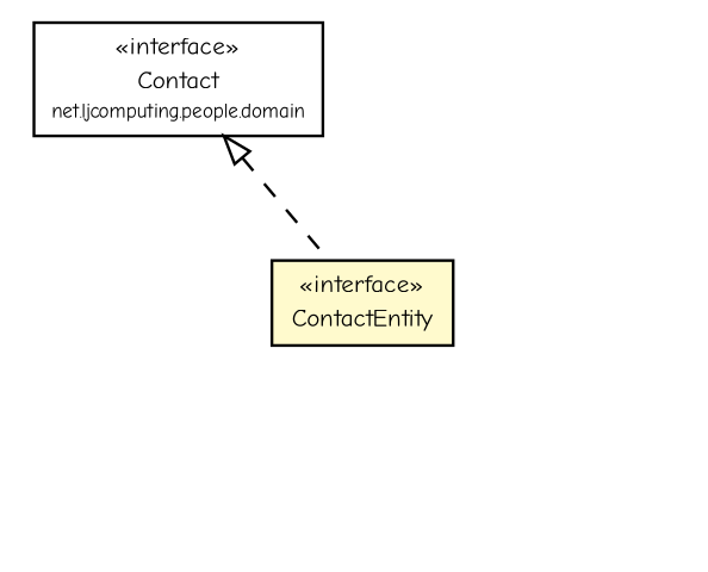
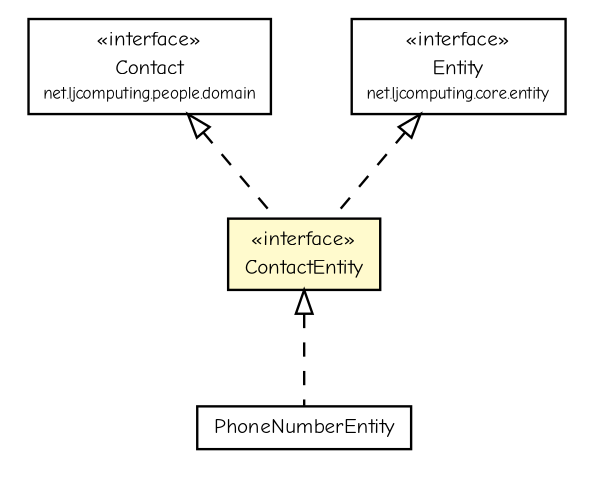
  digraph {
    fontname="Comic Neue"
    nodesep=0.25
    ranksep=0.5
    node [fontcolor=black fontname="Comic Neue" fontsize=9.0 shape=plaintext]
    edge [arrowtail=empty dir=back fontname="Comic Neue" fontsize=10 headport=p labelfontname=Helvetica labelfontsize=10 style=dashed tailport=p]
+   n1 [label=<<table title="net.ljcomputing.people.entity.PhoneNumberEntity" border="0" cellborder="1" cellspacing="0" cellpadding="2" port="p" href="./PhoneNumberEntity.html"> 		<tr><td><table border="0" cellspacing="0" cellpadding="1"> <tr><td align="center" balign="center"> PhoneNumberEntity </td></tr> 		</table></td></tr> 		</table>>]
    n2 [label=<<table title="net.ljcomputing.people.entity.ContactEntity" border="0" cellborder="1" cellspacing="0" cellpadding="2" port="p" bgcolor="lemonChiffon" href="./ContactEntity.html"> 		<tr><td><table border="0" cellspacing="0" cellpadding="1"> <tr><td align="center" balign="center"> &#171;interface&#187; </td></tr> <tr><td align="center" balign="center"> ContactEntity </td></tr> 		</table></td></tr> 		</table>>]
    n3 [label=<<table title="net.ljcomputing.people.domain.Contact" border="0" cellborder="1" cellspacing="0" cellpadding="2" port="p" href="../domain/Contact.html"> 		<tr><td><table border="0" cellspacing="0" cellpadding="1"> <tr><td align="center" balign="center"> &#171;interface&#187; </td></tr> <tr><td align="center" balign="center"> Contact </td></tr> <tr><td align="center" balign="center"><font point-size="7.0"> net.ljcomputing.people.domain </font></td></tr> 		</table></td></tr> 		</table>>]
+   n4 [label=<<table title="net.ljcomputing.core.entity.Entity" border="0" cellborder="1" cellspacing="0" cellpadding="2" port="p"> 		<tr><td><table border="0" cellspacing="0" cellpadding="1"> <tr><td align="center" balign="center"> &#171;interface&#187; </td></tr> <tr><td align="center" balign="center"> Entity </td></tr> <tr><td align="center" balign="center"><font point-size="7.0"> net.ljcomputing.core.entity </font></td></tr> 		</table></td></tr> 		</table>>]
+   n2 -> n1
    n3 -> n2
+   n4 -> n2
  }
